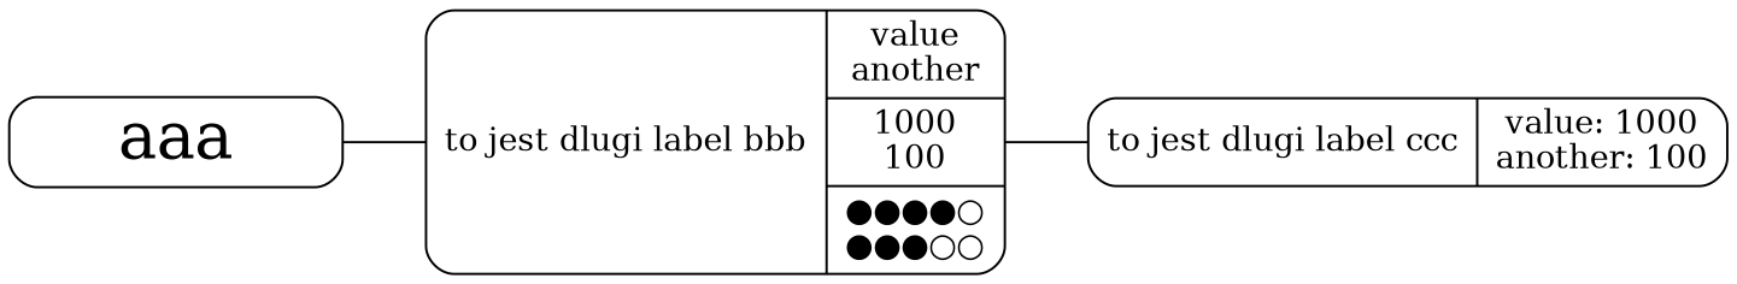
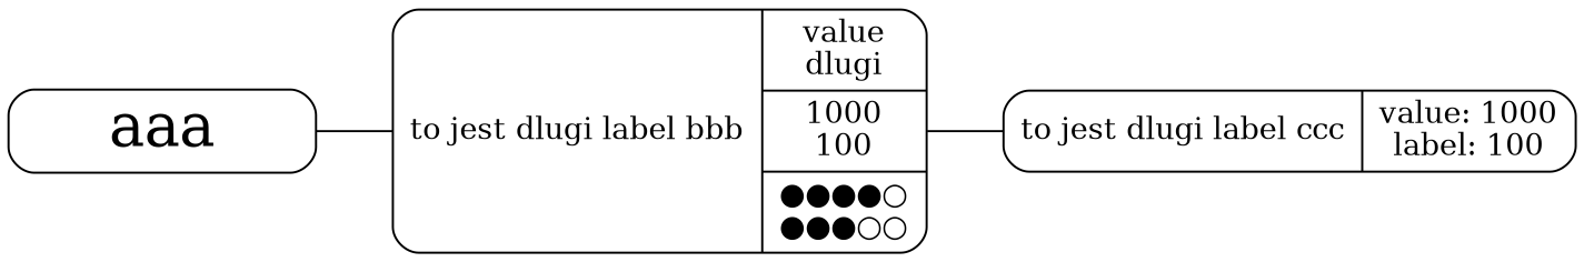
  strict digraph {
    compound=true
    rankdir=LR
    node [fillcolor=white shape=record style="rounded,filled"]
    edge [arrowhead=none]
    n1 [fontsize=28 label=aaa width=2]
-   n2 [label="{to jest dlugi label bbb|{value\nanother|1000\n100|&#9679;&#9679;&#9679;&#9679;&#9675;\n&#9679;&#9679;&#9679;&#9675;&#9675;}}"]
-   n3 [label="{to jest dlugi label ccc|value: 1000\nanother: 100}"]
+   n2 [label="{to jest dlugi label bbb|{value\ndlugi|1000\n100|&#9679;&#9679;&#9679;&#9679;&#9675;\n&#9679;&#9679;&#9679;&#9675;&#9675;}}"]
+   n3 [label="{to jest dlugi label ccc|value: 1000\nlabel: 100}"]
    n1 -> n2
    n2 -> n3
  }
